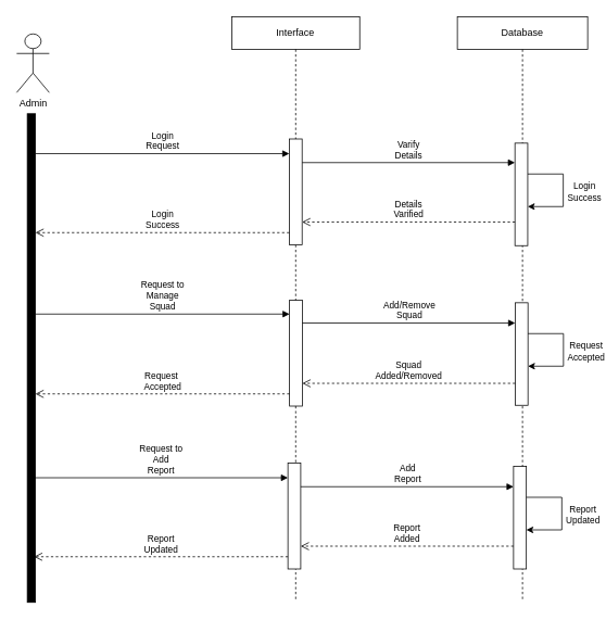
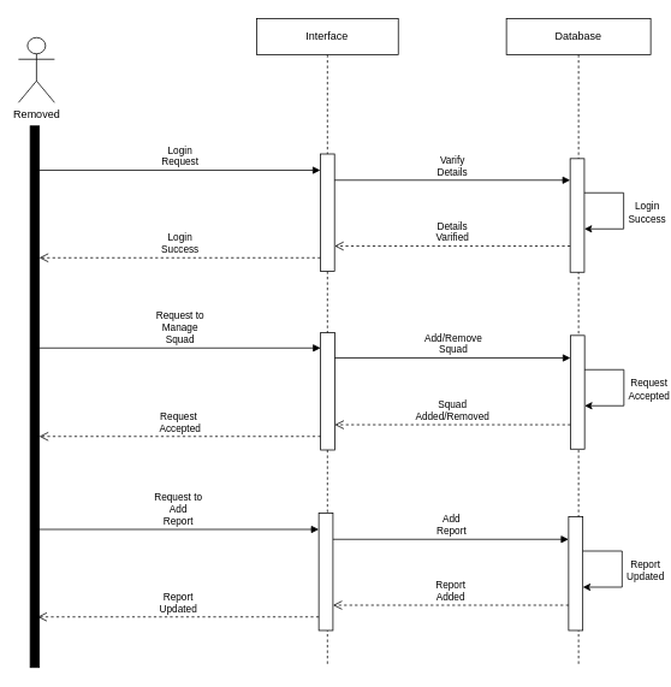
  <mxCell id="0" />
  <mxCell id="1" parent="0" />
  <mxCell id="2" value="" style="html=1;points=[[0,0,0,0,5],[0,1,0,0,-5],[1,0,0,0,5],[1,1,0,0,-5]];perimeter=orthogonalPerimeter;outlineConnect=0;targetShapes=umlLifeline;portConstraint=eastwest;newEdgeStyle={&quot;curved&quot;:0,&quot;rounded&quot;:0};fillColor=#000000;" parent="1" vertex="1"><mxGeometry x="33" y="139" width="10" height="600" as="geometry" /></mxCell>
- <mxCell id="3" value="Admin" style="shape=umlActor;verticalLabelPosition=bottom;verticalAlign=top;html=1;" parent="1" vertex="1"><mxGeometry x="20" y="41" width="40" height="72" as="geometry" /></mxCell>
+ <mxCell id="3" value="Removed" style="shape=umlActor;verticalLabelPosition=bottom;verticalAlign=top;html=1;" parent="1" vertex="1"><mxGeometry x="20" y="41" width="40" height="72" as="geometry" /></mxCell>
  <mxCell id="4" value="Interface" style="shape=umlLifeline;perimeter=lifelinePerimeter;whiteSpace=wrap;html=1;container=0;dropTarget=0;collapsible=0;recursiveResize=0;outlineConnect=0;portConstraint=eastwest;newEdgeStyle={&quot;edgeStyle&quot;:&quot;elbowEdgeStyle&quot;,&quot;elbow&quot;:&quot;vertical&quot;,&quot;curved&quot;:0,&quot;rounded&quot;:0};" parent="1" vertex="1"><mxGeometry x="284" y="20" width="157.14" height="718" as="geometry" /></mxCell>
  <mxCell id="5" value="" style="html=1;points=[];perimeter=orthogonalPerimeter;outlineConnect=0;targetShapes=umlLifeline;portConstraint=eastwest;newEdgeStyle={&quot;edgeStyle&quot;:&quot;elbowEdgeStyle&quot;,&quot;elbow&quot;:&quot;vertical&quot;,&quot;curved&quot;:0,&quot;rounded&quot;:0};" parent="4" vertex="1"><mxGeometry x="70.71" y="150" width="15.71" height="130" as="geometry" /></mxCell>
  <mxCell id="6" value="Database" style="shape=umlLifeline;perimeter=lifelinePerimeter;whiteSpace=wrap;html=1;container=0;dropTarget=0;collapsible=0;recursiveResize=0;outlineConnect=0;portConstraint=eastwest;newEdgeStyle={&quot;edgeStyle&quot;:&quot;elbowEdgeStyle&quot;,&quot;elbow&quot;:&quot;vertical&quot;,&quot;curved&quot;:0,&quot;rounded&quot;:0};" parent="1" vertex="1"><mxGeometry x="561" y="20" width="160" height="717" as="geometry" /></mxCell>
  <mxCell id="7" value="" style="html=1;points=[];perimeter=orthogonalPerimeter;outlineConnect=0;targetShapes=umlLifeline;portConstraint=eastwest;newEdgeStyle={&quot;edgeStyle&quot;:&quot;elbowEdgeStyle&quot;,&quot;elbow&quot;:&quot;vertical&quot;,&quot;curved&quot;:0,&quot;rounded&quot;:0};" parent="6" vertex="1"><mxGeometry x="70.71" y="155.13" width="15.71" height="125.87" as="geometry" /></mxCell>
  <mxCell id="8" value="" style="edgeStyle=none;orthogonalLoop=1;jettySize=auto;html=1;rounded=0;" parent="6" edge="1"><mxGeometry width="100" relative="1" as="geometry"><mxPoint x="86.42" y="193" as="sourcePoint" /><mxPoint x="86.42" y="233" as="targetPoint" /><Array as="points"><mxPoint x="130" y="193" /><mxPoint x="130" y="233" /></Array></mxGeometry></mxCell>
  <mxCell id="9" value="Login&lt;br&gt;Success" style="edgeLabel;html=1;align=center;verticalAlign=middle;resizable=0;points=[];" parent="8" vertex="1" connectable="0"><mxGeometry x="0.016" y="2" relative="1" as="geometry"><mxPoint x="23" as="offset" /></mxGeometry></mxCell>
  <mxCell id="10" value="Login&lt;br&gt;Success" style="html=1;verticalAlign=bottom;endArrow=open;dashed=1;endSize=8;curved=0;rounded=0;" parent="1" source="5" edge="1"><mxGeometry relative="1" as="geometry"><mxPoint x="333" y="285" as="sourcePoint" /><mxPoint x="43" y="285" as="targetPoint" /></mxGeometry></mxCell>
  <mxCell id="11" value="Details&lt;br&gt;Varified" style="html=1;verticalAlign=bottom;endArrow=open;dashed=1;endSize=8;curved=0;rounded=0;" parent="1" source="7" edge="1"><mxGeometry relative="1" as="geometry"><mxPoint x="623" y="279" as="sourcePoint" /><mxPoint x="370.42" y="272" as="targetPoint" /></mxGeometry></mxCell>
  <mxCell id="12" value="Login&lt;br&gt;Request" style="html=1;verticalAlign=bottom;endArrow=block;curved=0;rounded=0;" parent="1" edge="1"><mxGeometry width="80" relative="1" as="geometry"><mxPoint x="43" y="188" as="sourcePoint" /><mxPoint x="354.71" y="188" as="targetPoint" /></mxGeometry></mxCell>
  <mxCell id="13" value="Varify&lt;br&gt;Details" style="html=1;verticalAlign=bottom;endArrow=block;curved=0;rounded=0;" parent="1" edge="1"><mxGeometry width="80" relative="1" as="geometry"><mxPoint x="370.42" y="199" as="sourcePoint" /><mxPoint x="631.71" y="199" as="targetPoint" /></mxGeometry></mxCell>
  <mxCell id="14" value="" style="html=1;points=[];perimeter=orthogonalPerimeter;outlineConnect=0;targetShapes=umlLifeline;portConstraint=eastwest;newEdgeStyle={&quot;edgeStyle&quot;:&quot;elbowEdgeStyle&quot;,&quot;elbow&quot;:&quot;vertical&quot;,&quot;curved&quot;:0,&quot;rounded&quot;:0};" parent="1" vertex="1"><mxGeometry x="355" y="368" width="15.71" height="130" as="geometry" /></mxCell>
  <mxCell id="15" value="" style="html=1;points=[];perimeter=orthogonalPerimeter;outlineConnect=0;targetShapes=umlLifeline;portConstraint=eastwest;newEdgeStyle={&quot;edgeStyle&quot;:&quot;elbowEdgeStyle&quot;,&quot;elbow&quot;:&quot;vertical&quot;,&quot;curved&quot;:0,&quot;rounded&quot;:0};" parent="1" vertex="1"><mxGeometry x="632" y="371.13" width="15.71" height="125.87" as="geometry" /></mxCell>
  <mxCell id="16" value="" style="edgeStyle=none;orthogonalLoop=1;jettySize=auto;html=1;rounded=0;" parent="1" edge="1"><mxGeometry width="100" relative="1" as="geometry"><mxPoint x="647.71" y="409" as="sourcePoint" /><mxPoint x="647.71" y="449" as="targetPoint" /><Array as="points"><mxPoint x="691.29" y="409" /><mxPoint x="691.29" y="449" /></Array></mxGeometry></mxCell>
  <mxCell id="17" value="Request&lt;br&gt;Accepted" style="edgeLabel;html=1;align=center;verticalAlign=middle;resizable=0;points=[];" parent="16" vertex="1" connectable="0"><mxGeometry x="0.016" y="2" relative="1" as="geometry"><mxPoint x="25" as="offset" /></mxGeometry></mxCell>
  <mxCell id="18" value="Request&amp;nbsp;&lt;br&gt;Accepted" style="html=1;verticalAlign=bottom;endArrow=open;dashed=1;endSize=8;curved=0;rounded=0;" parent="1" edge="1"><mxGeometry relative="1" as="geometry"><mxPoint x="355" y="483" as="sourcePoint" /><mxPoint x="43" y="483" as="targetPoint" /></mxGeometry></mxCell>
  <mxCell id="19" value="Squad&lt;br&gt;Added/Removed" style="html=1;verticalAlign=bottom;endArrow=open;dashed=1;endSize=8;curved=0;rounded=0;" parent="1" edge="1"><mxGeometry relative="1" as="geometry"><mxPoint x="632" y="470.065" as="sourcePoint" /><mxPoint x="370.71" y="470.065" as="targetPoint" /></mxGeometry></mxCell>
  <mxCell id="20" value="Request to&lt;br&gt;Manage&lt;br&gt;Squad" style="html=1;verticalAlign=bottom;endArrow=block;curved=0;rounded=0;" parent="1" source="2" edge="1"><mxGeometry width="80" relative="1" as="geometry"><mxPoint x="53" y="389" as="sourcePoint" /><mxPoint x="355" y="385" as="targetPoint" /></mxGeometry></mxCell>
  <mxCell id="21" value="Add/Remove&lt;br&gt;Squad" style="html=1;verticalAlign=bottom;endArrow=block;curved=0;rounded=0;" parent="1" edge="1"><mxGeometry width="80" relative="1" as="geometry"><mxPoint x="370.71" y="396" as="sourcePoint" /><mxPoint x="632" y="396" as="targetPoint" /></mxGeometry></mxCell>
  <mxCell id="22" value="" style="html=1;points=[];perimeter=orthogonalPerimeter;outlineConnect=0;targetShapes=umlLifeline;portConstraint=eastwest;newEdgeStyle={&quot;edgeStyle&quot;:&quot;elbowEdgeStyle&quot;,&quot;elbow&quot;:&quot;vertical&quot;,&quot;curved&quot;:0,&quot;rounded&quot;:0};" parent="1" vertex="1"><mxGeometry x="353" y="568" width="15.71" height="130" as="geometry" /></mxCell>
  <mxCell id="23" value="" style="html=1;points=[];perimeter=orthogonalPerimeter;outlineConnect=0;targetShapes=umlLifeline;portConstraint=eastwest;newEdgeStyle={&quot;edgeStyle&quot;:&quot;elbowEdgeStyle&quot;,&quot;elbow&quot;:&quot;vertical&quot;,&quot;curved&quot;:0,&quot;rounded&quot;:0};" parent="1" vertex="1"><mxGeometry x="630" y="572.13" width="15.71" height="125.87" as="geometry" /></mxCell>
  <mxCell id="24" value="" style="edgeStyle=none;orthogonalLoop=1;jettySize=auto;html=1;rounded=0;" parent="1" edge="1"><mxGeometry width="100" relative="1" as="geometry"><mxPoint x="645.71" y="610" as="sourcePoint" /><mxPoint x="645.71" y="650" as="targetPoint" /><Array as="points"><mxPoint x="689.29" y="610" /><mxPoint x="689.29" y="650" /></Array></mxGeometry></mxCell>
  <mxCell id="25" value="Report&lt;br&gt;Updated" style="edgeLabel;html=1;align=center;verticalAlign=middle;resizable=0;points=[];" parent="24" vertex="1" connectable="0"><mxGeometry x="0.016" y="2" relative="1" as="geometry"><mxPoint x="23" as="offset" /></mxGeometry></mxCell>
  <mxCell id="26" value="Report&lt;br&gt;Updated" style="html=1;verticalAlign=bottom;endArrow=open;dashed=1;endSize=8;curved=0;rounded=0;" parent="1" source="22" edge="1"><mxGeometry relative="1" as="geometry"><mxPoint x="331.29" y="683" as="sourcePoint" /><mxPoint x="41.29" y="683" as="targetPoint" /></mxGeometry></mxCell>
  <mxCell id="27" value="Report&lt;br&gt;Added" style="html=1;verticalAlign=bottom;endArrow=open;dashed=1;endSize=8;curved=0;rounded=0;" parent="1" source="23" edge="1"><mxGeometry relative="1" as="geometry"><mxPoint x="621.29" y="677" as="sourcePoint" /><mxPoint x="368.71" y="670" as="targetPoint" /></mxGeometry></mxCell>
  <mxCell id="28" value="Request to&lt;br&gt;Add&lt;br&gt;Report" style="html=1;verticalAlign=bottom;endArrow=block;curved=0;rounded=0;" parent="1" edge="1"><mxGeometry width="80" relative="1" as="geometry"><mxPoint x="41.29" y="586" as="sourcePoint" /><mxPoint x="353" y="586" as="targetPoint" /></mxGeometry></mxCell>
  <mxCell id="29" value="Add&lt;br&gt;Report" style="html=1;verticalAlign=bottom;endArrow=block;curved=0;rounded=0;" parent="1" edge="1"><mxGeometry width="80" relative="1" as="geometry"><mxPoint x="368.71" y="597" as="sourcePoint" /><mxPoint x="630" y="597" as="targetPoint" /></mxGeometry></mxCell>
